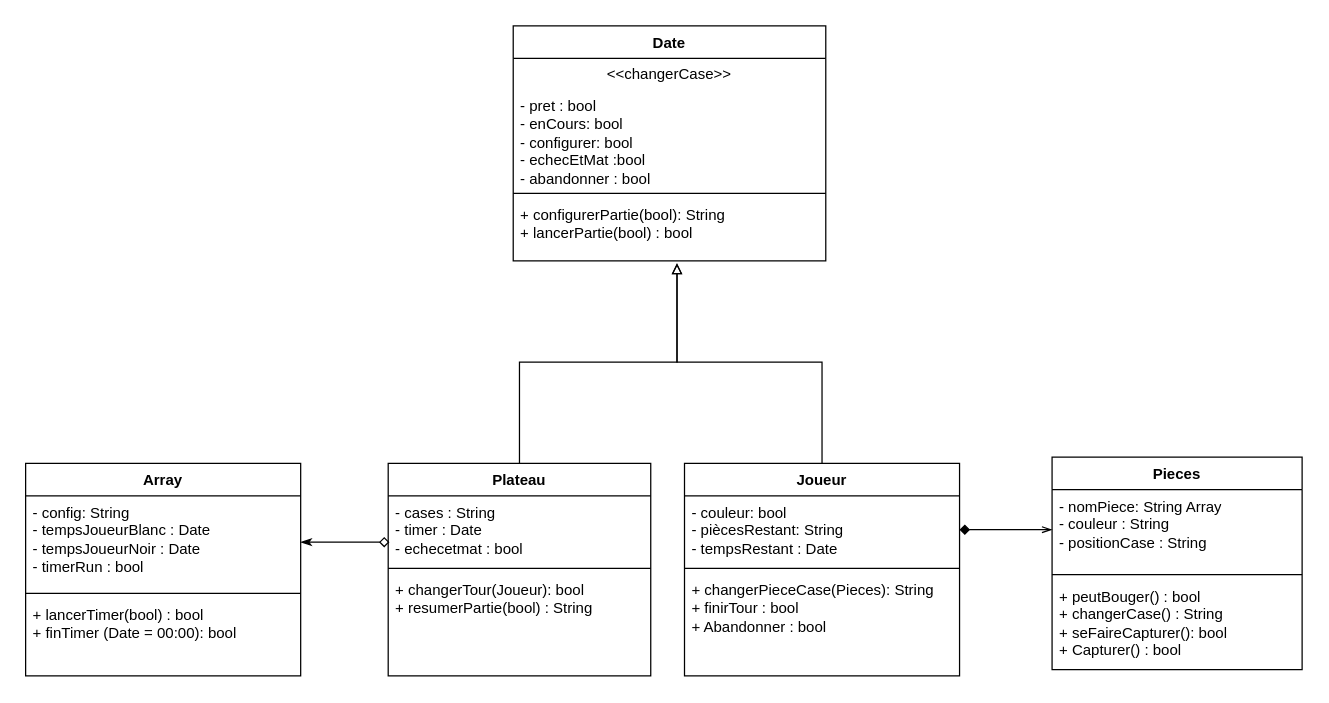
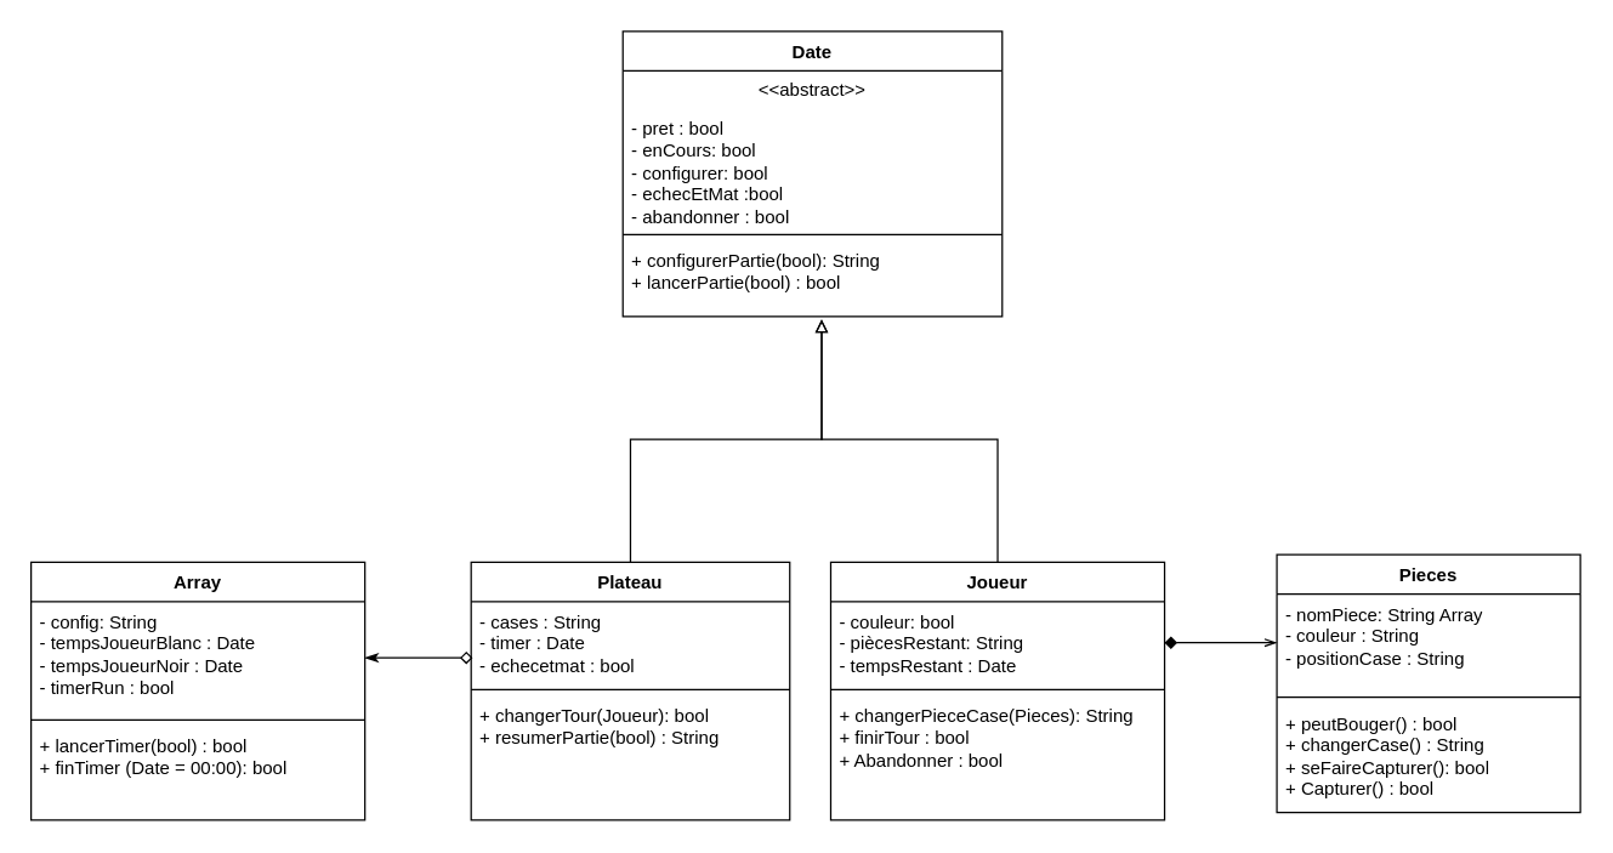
  <mxCell id="0" />
  <mxCell id="1" parent="0" />
  <mxCell id="2" value="Plateau" style="swimlane;fontStyle=1;align=center;verticalAlign=top;childLayout=stackLayout;horizontal=1;startSize=26;horizontalStack=0;resizeParent=1;resizeParentMax=0;resizeLast=0;collapsible=1;marginBottom=0;whiteSpace=wrap;html=1;" vertex="1" parent="1"><mxGeometry x="310" y="370" width="210" height="170" as="geometry"><mxRectangle x="130" y="330" width="80" height="30" as="alternateBounds" /></mxGeometry></mxCell>
  <mxCell id="3" value="- cases : String&lt;div&gt;- timer : Date&lt;/div&gt;&lt;div&gt;- echecetmat : bool&lt;/div&gt;" style="text;strokeColor=none;fillColor=none;align=left;verticalAlign=top;spacingLeft=4;spacingRight=4;overflow=hidden;rotatable=0;points=[[0,0.5],[1,0.5]];portConstraint=eastwest;whiteSpace=wrap;html=1;" vertex="1" parent="2"><mxGeometry y="26" width="210" height="54" as="geometry" /></mxCell>
  <mxCell id="4" value="" style="line;strokeWidth=1;fillColor=none;align=left;verticalAlign=middle;spacingTop=-1;spacingLeft=3;spacingRight=3;rotatable=0;labelPosition=right;points=[];portConstraint=eastwest;strokeColor=inherit;" vertex="1" parent="2"><mxGeometry y="80" width="210" height="8" as="geometry" /></mxCell>
  <mxCell id="5" value="+ changerTour(Joueur): bool&lt;div&gt;+ resumerPartie(bool) : String&lt;/div&gt;" style="text;strokeColor=none;fillColor=none;align=left;verticalAlign=top;spacingLeft=4;spacingRight=4;overflow=hidden;rotatable=0;points=[[0,0.5],[1,0.5]];portConstraint=eastwest;whiteSpace=wrap;html=1;" vertex="1" parent="2"><mxGeometry y="88" width="210" height="82" as="geometry" /></mxCell>
  <mxCell id="6" value="Joueur" style="swimlane;fontStyle=1;align=center;verticalAlign=top;childLayout=stackLayout;horizontal=1;startSize=26;horizontalStack=0;resizeParent=1;resizeParentMax=0;resizeLast=0;collapsible=1;marginBottom=0;whiteSpace=wrap;html=1;" vertex="1" parent="1"><mxGeometry x="547" y="370" width="220" height="170" as="geometry" /></mxCell>
  <mxCell id="7" value="- couleur: bool&lt;div&gt;- piècesRestant: String&lt;/div&gt;&lt;div&gt;- tempsRestant : Date&lt;/div&gt;" style="text;strokeColor=none;fillColor=none;align=left;verticalAlign=top;spacingLeft=4;spacingRight=4;overflow=hidden;rotatable=0;points=[[0,0.5],[1,0.5]];portConstraint=eastwest;whiteSpace=wrap;html=1;" vertex="1" parent="6"><mxGeometry y="26" width="220" height="54" as="geometry" /></mxCell>
  <mxCell id="8" value="" style="line;strokeWidth=1;fillColor=none;align=left;verticalAlign=middle;spacingTop=-1;spacingLeft=3;spacingRight=3;rotatable=0;labelPosition=right;points=[];portConstraint=eastwest;strokeColor=inherit;" vertex="1" parent="6"><mxGeometry y="80" width="220" height="8" as="geometry" /></mxCell>
  <mxCell id="9" value="+ changerPieceCase(Pieces): String&lt;div&gt;+ finirTour : bool&lt;/div&gt;&lt;div&gt;+ Abandonner : bool&lt;/div&gt;" style="text;strokeColor=none;fillColor=none;align=left;verticalAlign=top;spacingLeft=4;spacingRight=4;overflow=hidden;rotatable=0;points=[[0,0.5],[1,0.5]];portConstraint=eastwest;whiteSpace=wrap;html=1;" vertex="1" parent="6"><mxGeometry y="88" width="220" height="82" as="geometry" /></mxCell>
  <mxCell id="10" value="Pieces" style="swimlane;fontStyle=1;align=center;verticalAlign=top;childLayout=stackLayout;horizontal=1;startSize=26;horizontalStack=0;resizeParent=1;resizeParentMax=0;resizeLast=0;collapsible=1;marginBottom=0;whiteSpace=wrap;html=1;" vertex="1" parent="1"><mxGeometry x="841" y="365" width="200" height="170" as="geometry" /></mxCell>
  <mxCell id="11" value="- nomPiece: String Array&lt;div&gt;- couleur : String&lt;/div&gt;&lt;div&gt;- positionCase : String&lt;/div&gt;" style="text;strokeColor=none;fillColor=none;align=left;verticalAlign=top;spacingLeft=4;spacingRight=4;overflow=hidden;rotatable=0;points=[[0,0.5],[1,0.5]];portConstraint=eastwest;whiteSpace=wrap;html=1;" vertex="1" parent="10"><mxGeometry y="26" width="200" height="64" as="geometry" /></mxCell>
  <mxCell id="12" value="" style="line;strokeWidth=1;fillColor=none;align=left;verticalAlign=middle;spacingTop=-1;spacingLeft=3;spacingRight=3;rotatable=0;labelPosition=right;points=[];portConstraint=eastwest;strokeColor=inherit;" vertex="1" parent="10"><mxGeometry y="90" width="200" height="8" as="geometry" /></mxCell>
  <mxCell id="13" value="+ peutBouger() : bool&lt;div&gt;+ changerCase() : String&lt;br&gt;+ seFaireCapturer(): bool&lt;div&gt;+ Capturer() : bool&lt;/div&gt;&lt;/div&gt;" style="text;strokeColor=none;fillColor=none;align=left;verticalAlign=top;spacingLeft=4;spacingRight=4;overflow=hidden;rotatable=0;points=[[0,0.5],[1,0.5]];portConstraint=eastwest;whiteSpace=wrap;html=1;" vertex="1" parent="10"><mxGeometry y="98" width="200" height="72" as="geometry" /></mxCell>
  <mxCell id="14" value="Array" style="swimlane;fontStyle=1;align=center;verticalAlign=top;childLayout=stackLayout;horizontal=1;startSize=26;horizontalStack=0;resizeParent=1;resizeParentMax=0;resizeLast=0;collapsible=1;marginBottom=0;whiteSpace=wrap;html=1;" vertex="1" parent="1"><mxGeometry x="20" y="370" width="220" height="170" as="geometry" /></mxCell>
  <mxCell id="15" value="- config: String&lt;div&gt;- tempsJoueurBlanc : Date&lt;/div&gt;&lt;div&gt;- tempsJoueurNoir : Date&lt;/div&gt;&lt;div&gt;- timerRun : bool&lt;/div&gt;" style="text;strokeColor=none;fillColor=none;align=left;verticalAlign=top;spacingLeft=4;spacingRight=4;overflow=hidden;rotatable=0;points=[[0,0.5],[1,0.5]];portConstraint=eastwest;whiteSpace=wrap;html=1;" vertex="1" parent="14"><mxGeometry y="26" width="220" height="74" as="geometry" /></mxCell>
  <mxCell id="16" value="" style="line;strokeWidth=1;fillColor=none;align=left;verticalAlign=middle;spacingTop=-1;spacingLeft=3;spacingRight=3;rotatable=0;labelPosition=right;points=[];portConstraint=eastwest;strokeColor=inherit;" vertex="1" parent="14"><mxGeometry y="100" width="220" height="8" as="geometry" /></mxCell>
  <mxCell id="17" value="+ lancerTimer(bool) : bool&lt;br&gt;+ finTimer (Date = 00:00): bool" style="text;strokeColor=none;fillColor=none;align=left;verticalAlign=top;spacingLeft=4;spacingRight=4;overflow=hidden;rotatable=0;points=[[0,0.5],[1,0.5]];portConstraint=eastwest;whiteSpace=wrap;html=1;" vertex="1" parent="14"><mxGeometry y="108" width="220" height="62" as="geometry" /></mxCell>
  <mxCell id="18" value="" style="endArrow=diamond;html=1;rounded=0;exitX=1;exitY=0.5;exitDx=0;exitDy=0;entryX=0.005;entryY=0.685;entryDx=0;entryDy=0;entryPerimeter=0;startArrow=classicThin;startFill=1;endFill=0;" edge="1" parent="1" source="15" target="3"><mxGeometry width="50" height="50" relative="1" as="geometry"><mxPoint x="660" y="420" as="sourcePoint" /><mxPoint x="710" y="370" as="targetPoint" /></mxGeometry></mxCell>
  <mxCell id="19" value="" style="endArrow=openThin;html=1;rounded=0;exitX=1;exitY=0.5;exitDx=0;exitDy=0;entryX=0;entryY=0.5;entryDx=0;entryDy=0;startArrow=diamond;startFill=1;endFill=0;" edge="1" parent="1" source="7" target="11"><mxGeometry width="50" height="50" relative="1" as="geometry"><mxPoint x="780" y="510" as="sourcePoint" /><mxPoint x="830" y="460" as="targetPoint" /></mxGeometry></mxCell>
  <mxCell id="20" value="Date" style="swimlane;fontStyle=1;align=center;verticalAlign=top;childLayout=stackLayout;horizontal=1;startSize=26;horizontalStack=0;resizeParent=1;resizeParentMax=0;resizeLast=0;collapsible=1;marginBottom=0;whiteSpace=wrap;html=1;" vertex="1" parent="1"><mxGeometry x="410" y="20" width="250" height="188" as="geometry" /></mxCell>
- <mxCell id="21" value="&amp;lt;&amp;lt;changerCase&amp;gt;&amp;gt;" style="text;html=1;strokeColor=none;fillColor=none;align=center;verticalAlign=middle;spacingLeft=4;spacingRight=4;overflow=hidden;rotatable=0;points=[[0,0.5],[1,0.5]];portConstraint=eastwest;whiteSpace=wrap;" vertex="1" parent="20"><mxGeometry y="26" width="250" height="25" as="geometry" /></mxCell>
+ <mxCell id="21" value="&amp;lt;&amp;lt;abstract&amp;gt;&amp;gt;" style="text;html=1;strokeColor=none;fillColor=none;align=center;verticalAlign=middle;spacingLeft=4;spacingRight=4;overflow=hidden;rotatable=0;points=[[0,0.5],[1,0.5]];portConstraint=eastwest;whiteSpace=wrap;" vertex="1" parent="20"><mxGeometry y="26" width="250" height="25" as="geometry" /></mxCell>
  <mxCell id="22" value="- pret : bool&lt;br&gt;- enCours: bool&lt;div&gt;- configurer: bool&lt;/div&gt;&lt;div&gt;- echecEtMat :bool&lt;/div&gt;&lt;div&gt;- abandonner : bool&lt;/div&gt;" style="text;strokeColor=none;fillColor=none;align=left;verticalAlign=top;spacingLeft=4;spacingRight=4;overflow=hidden;rotatable=0;points=[[0,0.5],[1,0.5]];portConstraint=eastwest;whiteSpace=wrap;html=1;" vertex="1" parent="20"><mxGeometry y="51" width="250" height="79" as="geometry" /></mxCell>
  <mxCell id="23" value="" style="line;strokeWidth=1;fillColor=none;align=left;verticalAlign=middle;spacingTop=-1;spacingLeft=3;spacingRight=3;rotatable=0;labelPosition=right;points=[];portConstraint=eastwest;strokeColor=inherit;" vertex="1" parent="20"><mxGeometry y="130" width="250" height="8" as="geometry" /></mxCell>
  <mxCell id="24" value="+ configurerPartie(bool): String&lt;div&gt;+ lancerPartie(bool) : bool&lt;/div&gt;" style="text;strokeColor=none;fillColor=none;align=left;verticalAlign=top;spacingLeft=4;spacingRight=4;overflow=hidden;rotatable=0;points=[[0,0.5],[1,0.5]];portConstraint=eastwest;whiteSpace=wrap;html=1;" vertex="1" parent="20"><mxGeometry y="138" width="250" height="50" as="geometry" /></mxCell>
  <mxCell id="25" value="" style="endArrow=block;html=1;rounded=0;entryX=0.524;entryY=1.04;entryDx=0;entryDy=0;entryPerimeter=0;edgeStyle=orthogonalEdgeStyle;endFill=0;exitX=0.5;exitY=0;exitDx=0;exitDy=0;" edge="1" parent="1" source="2" target="24"><mxGeometry width="50" height="50" relative="1" as="geometry"><mxPoint x="457" y="357" as="sourcePoint" /><mxPoint x="710" y="290" as="targetPoint" /><Array as="points"><mxPoint x="415" y="289" /><mxPoint x="541" y="289" /></Array></mxGeometry></mxCell>
  <mxCell id="26" value="" style="endArrow=block;html=1;rounded=0;entryX=0.524;entryY=1.04;entryDx=0;entryDy=0;entryPerimeter=0;edgeStyle=orthogonalEdgeStyle;endFill=0;exitX=0.5;exitY=0;exitDx=0;exitDy=0;" edge="1" parent="1" source="6" target="24"><mxGeometry width="50" height="50" relative="1" as="geometry"><mxPoint x="550" as="sourcePoint" y="350" /><mxPoint x="541" y="210" as="targetPoint" /><Array as="points"><mxPoint x="657" y="289" /><mxPoint x="541" y="289" /></Array></mxGeometry></mxCell>
